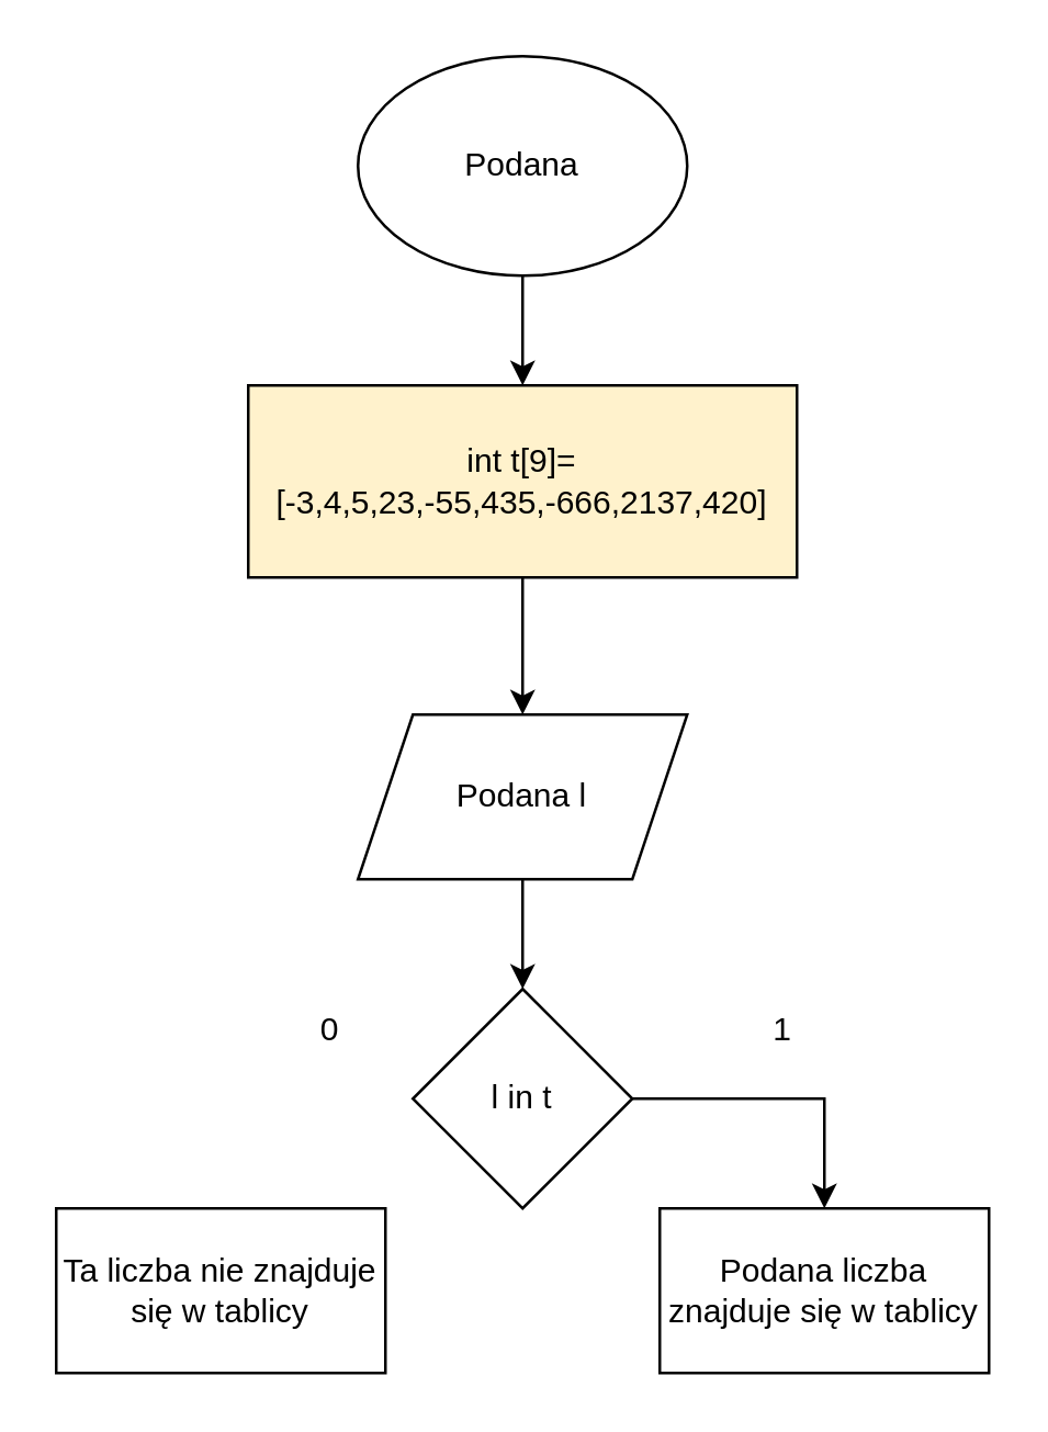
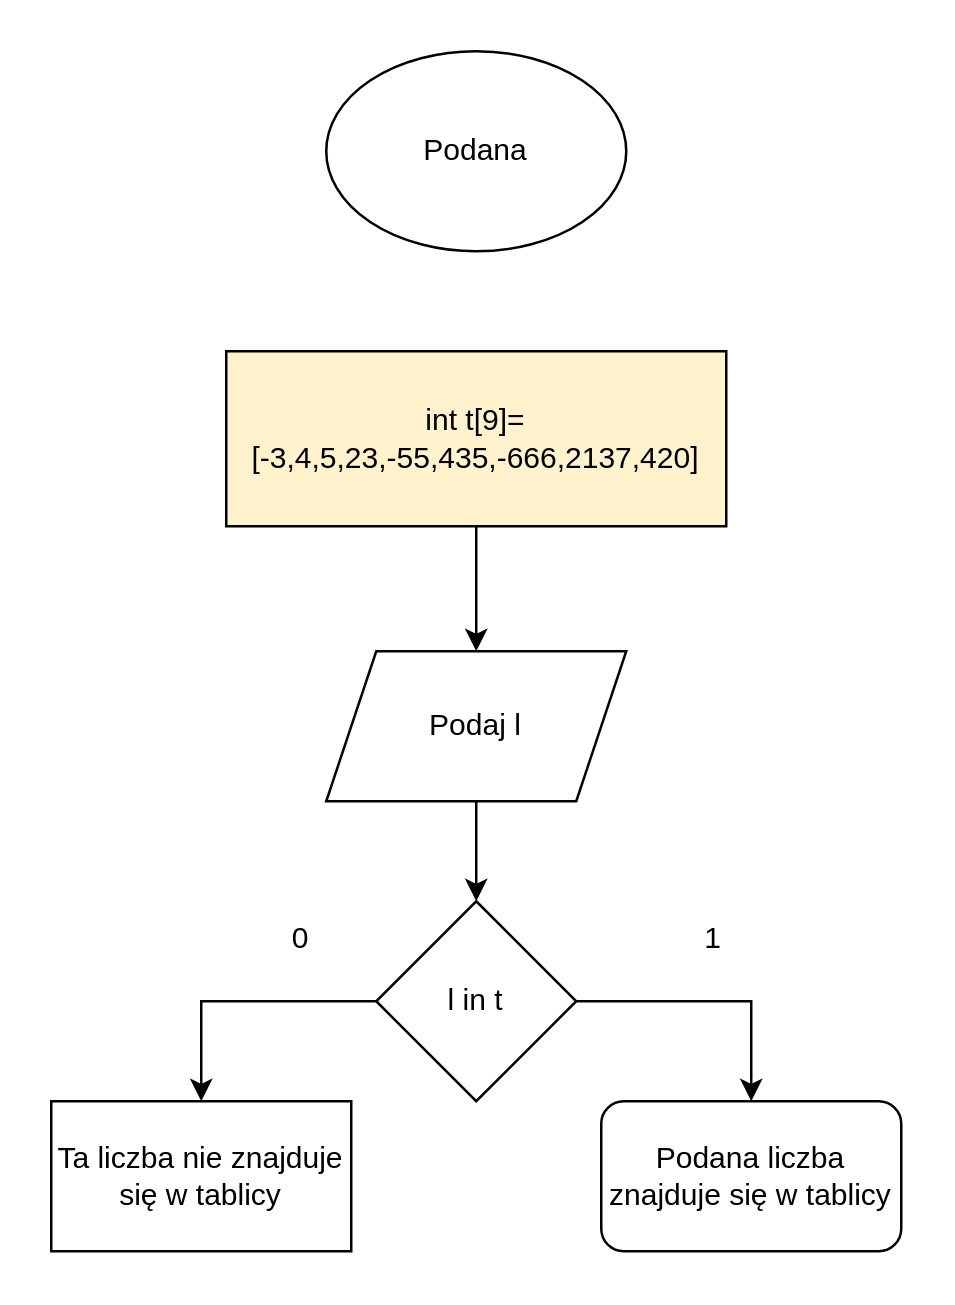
  <mxCell id="0" />
  <mxCell id="1" parent="0" />
- <mxCell id="2" style="edgeStyle=orthogonalEdgeStyle;rounded=0;orthogonalLoop=1;jettySize=auto;html=1;entryX=0.5;entryY=0;entryDx=0;entryDy=0;" parent="1" source="3" target="7" edge="1"><mxGeometry relative="1" as="geometry" /></mxCell>
  <mxCell id="3" value="Podana" style="ellipse;whiteSpace=wrap;html=1;" parent="1" vertex="1"><mxGeometry x="130" y="20" width="120" height="80" as="geometry" /></mxCell>
  <mxCell id="4" style="edgeStyle=orthogonalEdgeStyle;rounded=0;orthogonalLoop=1;jettySize=auto;html=1;entryX=0.5;entryY=0;entryDx=0;entryDy=0;" parent="1" source="5" target="10" edge="1"><mxGeometry relative="1" as="geometry" /></mxCell>
- <mxCell id="5" value="Podana l" style="shape=parallelogram;perimeter=parallelogramPerimeter;whiteSpace=wrap;html=1;fixedSize=1;" parent="1" vertex="1"><mxGeometry x="130" y="260" width="120" height="60" as="geometry" /></mxCell>
+ <mxCell id="5" value="Podaj l" style="shape=parallelogram;perimeter=parallelogramPerimeter;whiteSpace=wrap;html=1;fixedSize=1;" parent="1" vertex="1"><mxGeometry x="130" y="260" width="120" height="60" as="geometry" /></mxCell>
  <mxCell id="6" style="edgeStyle=orthogonalEdgeStyle;rounded=0;orthogonalLoop=1;jettySize=auto;html=1;" parent="1" source="7" target="5" edge="1"><mxGeometry relative="1" as="geometry" /></mxCell>
  <mxCell id="7" value="int t[9]= [-3,4,5,23,-55,435,-666,2137,420]" style="rounded=0;whiteSpace=wrap;html=1;fillColor=#fff2cc;" parent="1" vertex="1"><mxGeometry x="90" y="140" width="200" height="70" as="geometry" /></mxCell>
  <mxCell id="8" style="edgeStyle=orthogonalEdgeStyle;rounded=0;orthogonalLoop=1;jettySize=auto;html=1;entryX=0.5;entryY=0;entryDx=0;entryDy=0;" parent="1" source="10" target="11" edge="1"><mxGeometry relative="1" as="geometry" /></mxCell>
+ <mxCell id="9" style="edgeStyle=orthogonalEdgeStyle;rounded=0;orthogonalLoop=1;jettySize=auto;html=1;entryX=0.5;entryY=0;entryDx=0;entryDy=0;" parent="1" source="10" target="12" edge="1"><mxGeometry relative="1" as="geometry" /></mxCell>
  <mxCell id="10" value="l in t" style="rhombus;whiteSpace=wrap;html=1;" parent="1" vertex="1"><mxGeometry x="150" y="360" width="80" height="80" as="geometry" /></mxCell>
- <mxCell id="11" value="Podana liczba znajduje się w tablicy" style="rounded=0;whiteSpace=wrap;html=1;" parent="1" vertex="1"><mxGeometry x="240" y="440" width="120" height="60" as="geometry" /></mxCell>
+ <mxCell id="11" value="Podana liczba znajduje się w tablicy" style="whiteSpace=wrap;html=1;rounded=1;" parent="1" vertex="1"><mxGeometry x="240" y="440" width="120" height="60" as="geometry" /></mxCell>
  <mxCell id="12" value="Ta liczba nie znajduje się w tablicy" style="rounded=0;whiteSpace=wrap;html=1;" parent="1" vertex="1"><mxGeometry x="20" y="440" width="120" height="60" as="geometry" /></mxCell>
  <mxCell id="13" value="1" style="text;html=1;strokeColor=none;fillColor=none;align=center;verticalAlign=middle;whiteSpace=wrap;rounded=0;" parent="1" vertex="1"><mxGeometry x="255" y="360" width="60" height="30" as="geometry" /></mxCell>
  <mxCell id="14" value="0" style="text;html=1;strokeColor=none;fillColor=none;align=center;verticalAlign=middle;whiteSpace=wrap;rounded=0;" parent="1" vertex="1"><mxGeometry x="90" y="360" width="60" height="30" as="geometry" /></mxCell>
